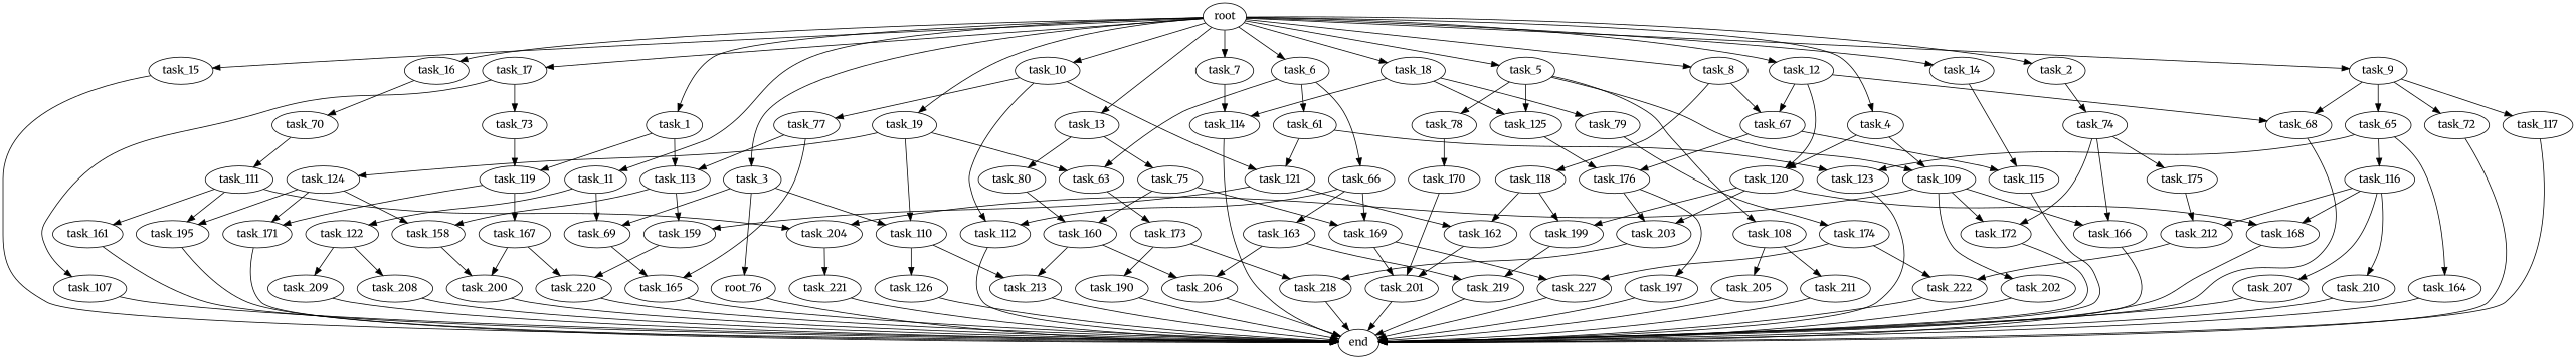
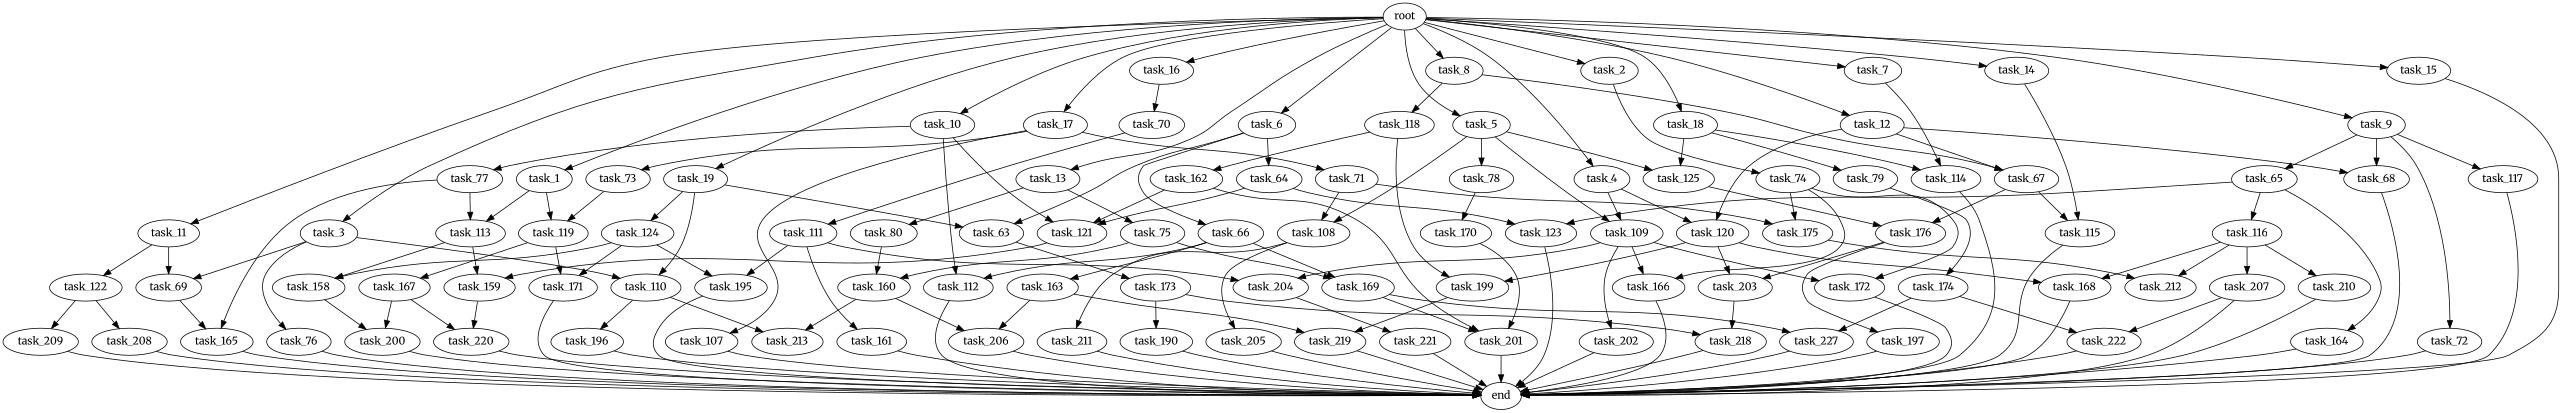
  digraph {
    fontname=Merriweather
    node [fontname=Merriweather]
    edge [fontname=Merriweather]
    task_19
    task_110
    task_124
    task_63
-   task_196 [label=task_126]
+   task_196
    task_213
    task_195
    task_158
    task_171
    task_173
    task_108
    task_211
    task_205
    end
    task_109
    task_166
    task_172
    task_202
    task_204
    task_221
    task_207
    task_15
-   task_64 [label=task_61]
+   task_64
    task_123
    task_121
    task_162
    task_159
    task_18
    task_79
    task_114
    task_125
    task_174
    task_176
    n34 [label=task_227]
    task_222
    task_209
    task_210
    task_16
    task_70
    task_111
    task_68
    task_201
    task_74
    task_175
    task_212
    task_200
    task_1
    task_119
    task_113
    task_167
    task_72
    task_11
    task_122
    task_69
    task_208
    task_165
    task_107
    task_2
    task_10
    task_77
    task_112
    task_66
    task_163
    task_169
    task_219
    task_206
    task_17
    task_73
+   task_71
    task_199
    task_67
    task_115
    task_197
    task_203
    task_218
    task_13
    task_80
    task_75
    task_160
    task_220
    task_161
    task_170
    task_9
    task_65
    task_117
    task_116
    task_164
    task_78
    task_118
    task_168
    n91 [label=task_190]
    task_12
    task_120
    task_3
-   task_76 [label=root_76]
+   task_76
    task_5
    task_8
    task_14
    task_4
    root
    task_6
    task_7
    task_19 -> task_110
    task_19 -> task_124
    task_19 -> task_63
    task_110 -> task_196
    task_110 -> task_213
    task_124 -> task_195
    task_124 -> task_158
    task_124 -> task_171
    task_63 -> task_173
    task_196 -> end
-   task_213 -> end
    task_195 -> end
    task_158 -> task_200
    task_171 -> end
    task_173 -> task_218
    task_173 -> n91
    task_108 -> task_211
    task_108 -> task_205
    task_211 -> end
    task_205 -> end
    task_109 -> task_166
    task_109 -> task_172
    task_109 -> task_202
    task_109 -> task_204
    task_166 -> end
    task_172 -> end
    task_202 -> end
    task_204 -> task_221
    task_221 -> end
    task_207 -> end
    task_15 -> end
    task_64 -> task_123
    task_64 -> task_121
    task_123 -> end
-   task_121 -> task_162
+   task_162 -> task_121
    task_121 -> task_159
    task_162 -> task_201
    task_159 -> task_220
    task_18 -> task_79
    task_18 -> task_114
    task_18 -> task_125
    task_79 -> task_174
    task_114 -> end
    task_125 -> task_176
    task_174 -> n34
    task_174 -> task_222
    task_176 -> task_197
    task_176 -> task_203
    n34 -> end
    task_222 -> end
    task_209 -> end
    task_210 -> end
    task_16 -> task_70
    task_70 -> task_111
    task_111 -> task_195
    task_111 -> task_204
    task_111 -> task_161
    task_68 -> end
    task_201 -> end
    task_74 -> task_166
    task_74 -> task_172
    task_74 -> task_175
    task_175 -> task_212
-   task_212 -> task_222
+   task_207 -> task_222
    task_200 -> end
    task_1 -> task_119
    task_1 -> task_113
    task_119 -> task_171
    task_119 -> task_167
    task_113 -> task_158
    task_113 -> task_159
    task_167 -> task_200
    task_167 -> task_220
    task_72 -> end
    task_11 -> task_122
    task_11 -> task_69
    task_122 -> task_209
    task_122 -> task_208
    task_69 -> task_165
    task_208 -> end
    task_165 -> end
    task_107 -> end
    task_2 -> task_74
    task_10 -> task_121
    task_10 -> task_77
    task_10 -> task_112
    task_77 -> task_113
    task_77 -> task_165
    task_112 -> end
    task_66 -> task_112
    task_66 -> task_163
    task_66 -> task_169
    task_163 -> task_219
    task_163 -> task_206
    task_169 -> n34
    task_169 -> task_201
    task_219 -> end
    task_206 -> end
    task_17 -> task_107
    task_17 -> task_73
+   task_17 -> task_71
    task_73 -> task_119
+   task_71 -> task_108
+   task_71 -> task_175
    task_199 -> task_219
    task_67 -> task_176
    task_67 -> task_115
    task_115 -> end
    task_197 -> end
    task_203 -> task_218
    task_218 -> end
    task_13 -> task_80
    task_13 -> task_75
    task_80 -> task_160
    task_75 -> task_169
    task_75 -> task_160
    task_160 -> task_213
    task_160 -> task_206
    task_220 -> end
    task_161 -> end
    task_170 -> task_201
    task_9 -> task_68
    task_9 -> task_72
    task_9 -> task_65
    task_9 -> task_117
    task_65 -> task_123
    task_65 -> task_116
    task_65 -> task_164
    task_117 -> end
    task_116 -> task_207
    task_116 -> task_210
    task_116 -> task_212
    task_116 -> task_168
    task_164 -> end
    task_78 -> task_170
    task_118 -> task_162
    task_118 -> task_199
    task_168 -> end
    n91 -> end
    task_12 -> task_68
    task_12 -> task_67
    task_12 -> task_120
    task_120 -> task_199
    task_120 -> task_203
    task_120 -> task_168
    task_3 -> task_110
    task_3 -> task_69
    task_3 -> task_76
    task_76 -> end
    task_5 -> task_108
    task_5 -> task_109
    task_5 -> task_125
    task_5 -> task_78
    task_8 -> task_67
    task_8 -> task_118
    task_14 -> task_115
    task_4 -> task_109
    task_4 -> task_120
    root -> task_19
    root -> task_15
    root -> task_18
    root -> task_16
    root -> task_1
    root -> task_11
    root -> task_2
    root -> task_10
    root -> task_17
    root -> task_13
    root -> task_9
    root -> task_12
    root -> task_3
    root -> task_5
    root -> task_8
    root -> task_14
    root -> task_4
    root -> task_6
    root -> task_7
    task_6 -> task_63
    task_6 -> task_64
    task_6 -> task_66
    task_7 -> task_114
  }
